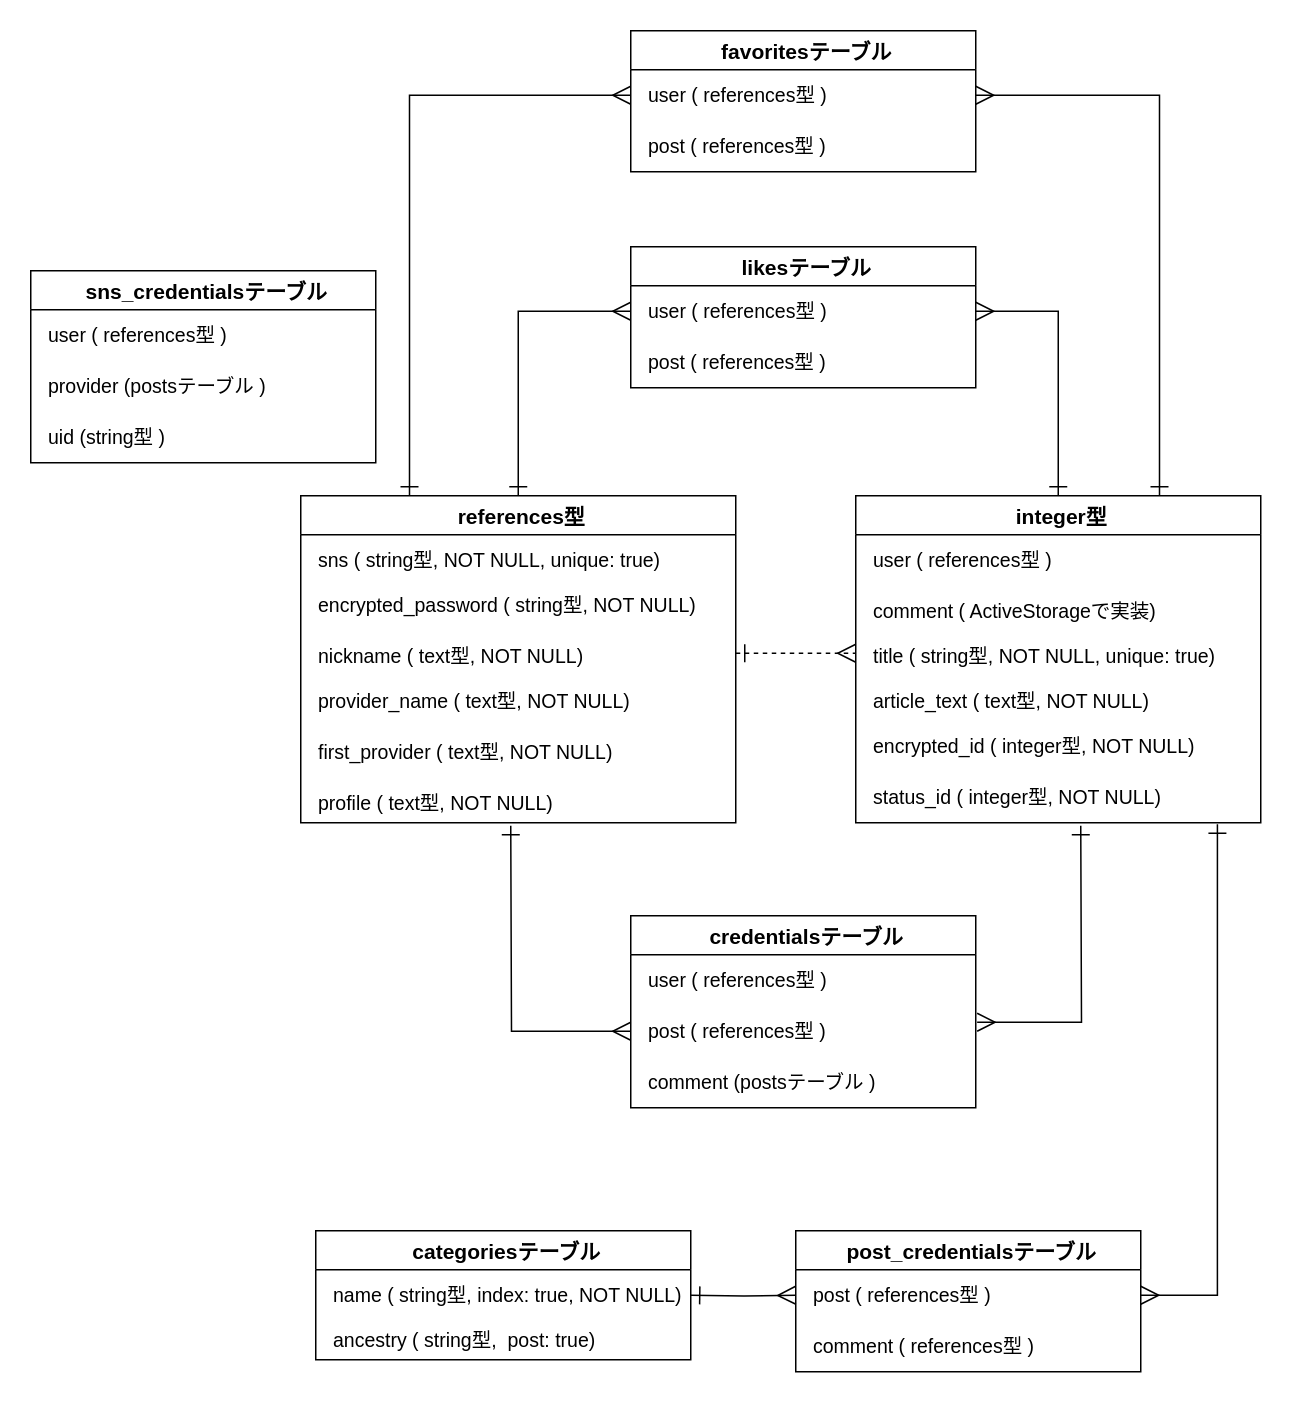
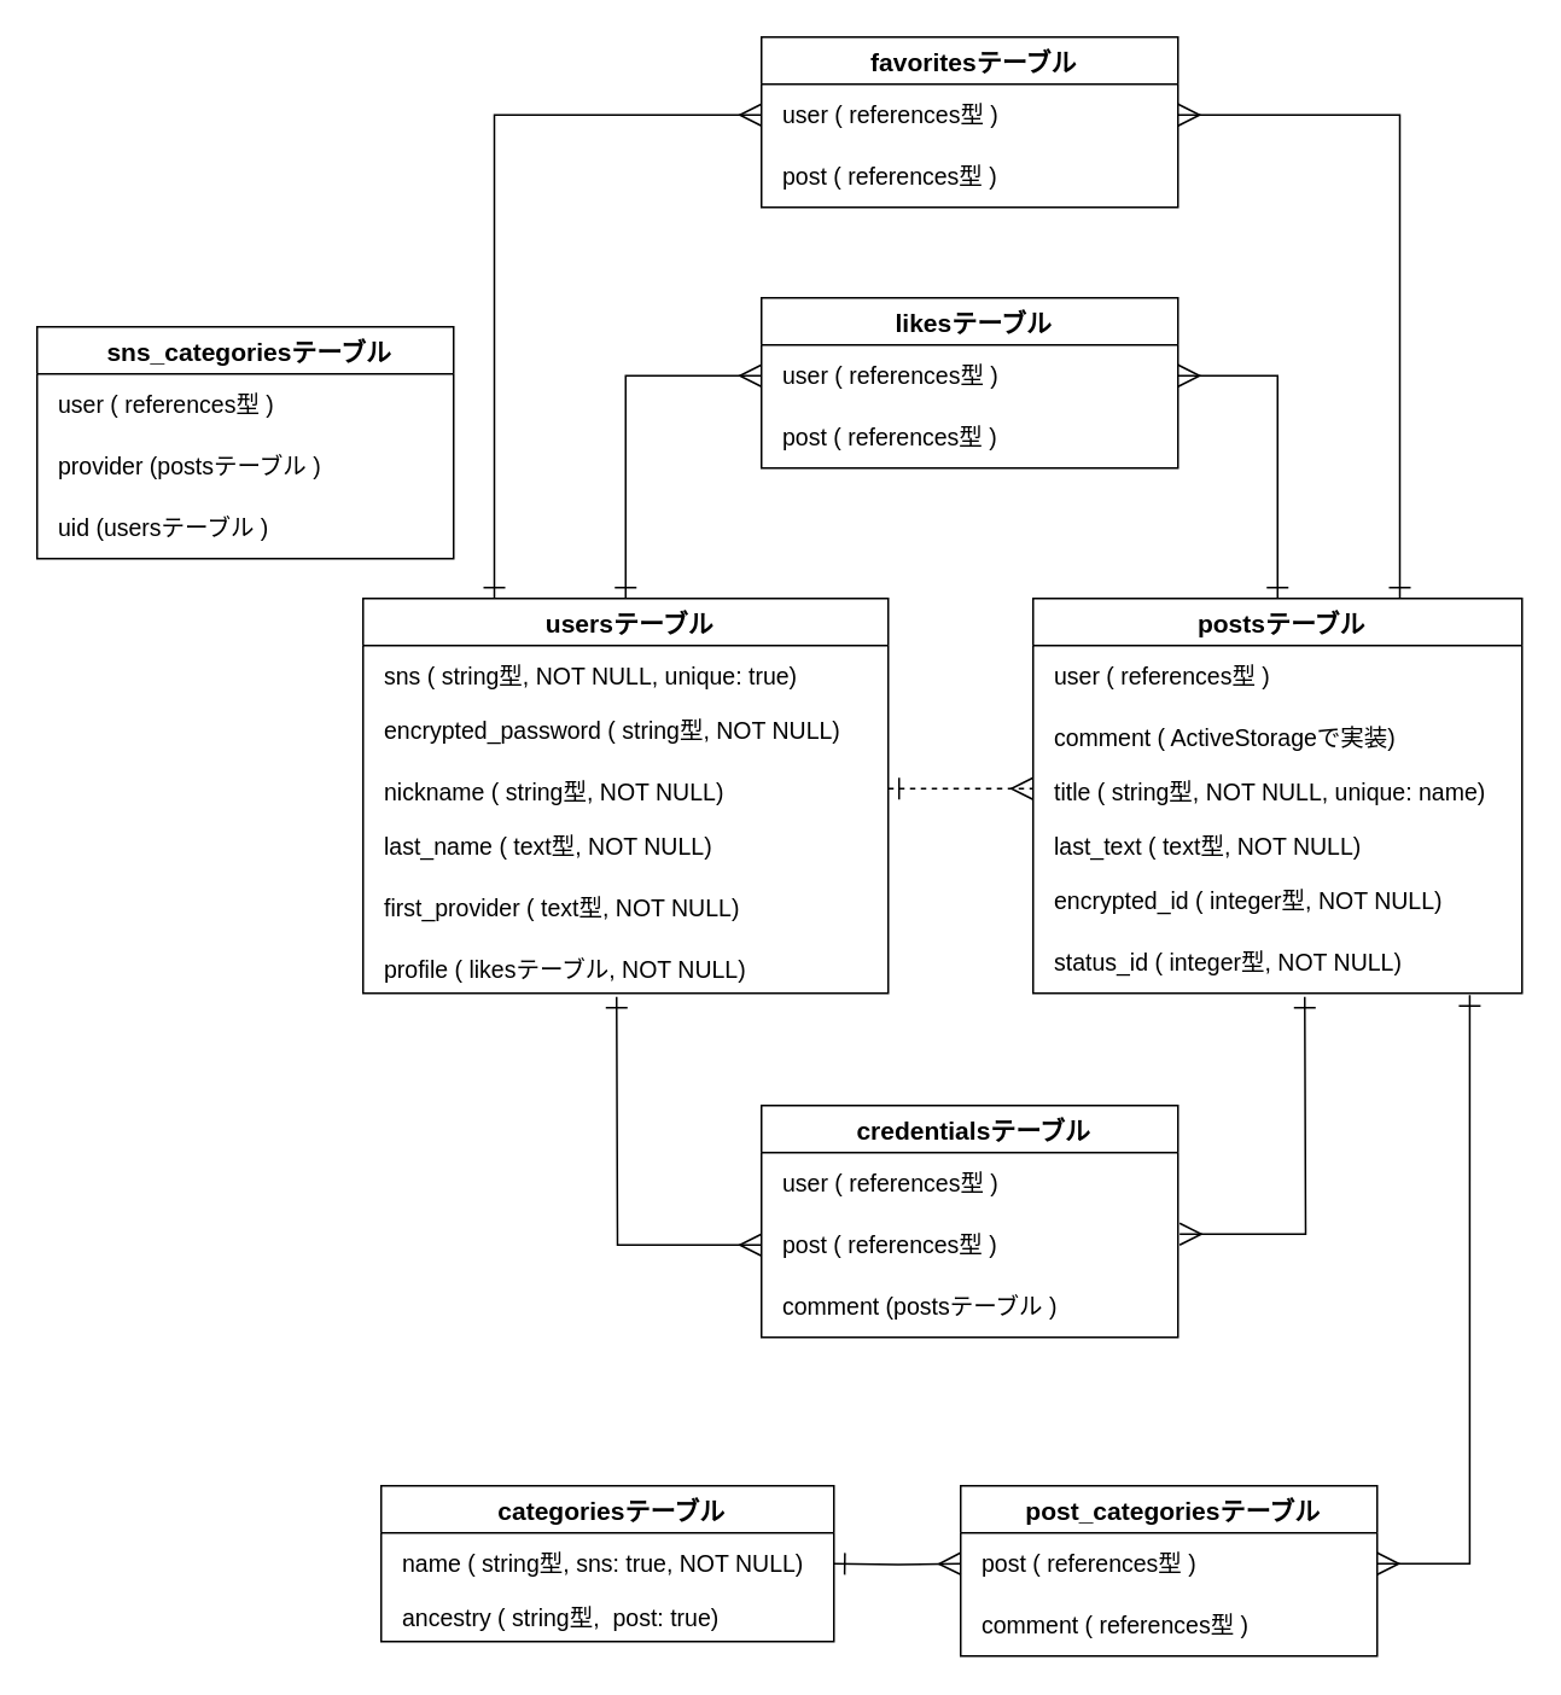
  <mxCell id="0" />
  <mxCell id="1" parent="0" />
  <mxCell id="2" style="edgeStyle=orthogonalEdgeStyle;rounded=0;orthogonalLoop=1;jettySize=auto;html=1;exitX=0.5;exitY=0;exitDx=0;exitDy=0;endSize=10;startSize=10;endArrow=ERmany;endFill=0;startArrow=ERone;startFill=0;" parent="1" source="4" target="29" edge="1"><mxGeometry relative="1" as="geometry" /></mxCell>
  <mxCell id="3" style="edgeStyle=orthogonalEdgeStyle;rounded=0;orthogonalLoop=1;jettySize=auto;html=1;exitX=0.25;exitY=0;exitDx=0;exitDy=0;entryX=0;entryY=0.5;entryDx=0;entryDy=0;startArrow=ERone;startFill=0;startSize=10;endArrow=ERmany;endFill=0;endSize=10;" parent="1" source="4" target="32" edge="1"><mxGeometry relative="1" as="geometry" /></mxCell>
- <mxCell id="4" value="references型" style="swimlane;fontStyle=1;childLayout=stackLayout;horizontal=1;startSize=26;horizontalStack=0;resizeParent=1;resizeParentMax=0;resizeLast=0;collapsible=1;marginBottom=0;align=center;fontSize=14;spacing=15;spacingTop=0;spacingBottom=0;spacingRight=2;spacingLeft=7;" parent="1" vertex="1"><mxGeometry x="200" y="330" width="290" height="218" as="geometry" /></mxCell>
+ <mxCell id="4" value="usersテーブル" style="swimlane;fontStyle=1;childLayout=stackLayout;horizontal=1;startSize=26;horizontalStack=0;resizeParent=1;resizeParentMax=0;resizeLast=0;collapsible=1;marginBottom=0;align=center;fontSize=14;spacing=15;spacingTop=0;spacingBottom=0;spacingRight=2;spacingLeft=7;" parent="1" vertex="1"><mxGeometry x="200" y="330" width="290" height="218" as="geometry" /></mxCell>
  <mxCell id="5" value="sns ( string型, NOT NULL, unique: true)" style="text;strokeColor=none;fillColor=none;spacingLeft=7;spacingRight=2;overflow=hidden;rotatable=0;points=[[0,0.5],[1,0.5]];portConstraint=eastwest;fontSize=13;spacing=5;" parent="4" vertex="1"><mxGeometry y="26" width="290" height="30" as="geometry" /></mxCell>
  <mxCell id="6" value="encrypted_password ( string型, NOT NULL)" style="text;strokeColor=none;fillColor=none;spacingLeft=7;spacingRight=2;overflow=hidden;rotatable=0;points=[[0,0.5],[1,0.5]];portConstraint=eastwest;fontSize=13;spacing=5;" parent="4" vertex="1"><mxGeometry y="56" width="290" height="34" as="geometry" /></mxCell>
- <mxCell id="7" value="nickname ( text型, NOT NULL)" style="text;strokeColor=none;fillColor=none;spacingLeft=7;spacingRight=2;overflow=hidden;rotatable=0;points=[[0,0.5],[1,0.5]];portConstraint=eastwest;fontSize=13;spacing=5;" parent="4" vertex="1"><mxGeometry y="90" width="290" height="30" as="geometry" /></mxCell>
- <mxCell id="8" value="provider_name ( text型, NOT NULL)" style="text;strokeColor=none;fillColor=none;spacingLeft=7;spacingRight=2;overflow=hidden;rotatable=0;points=[[0,0.5],[1,0.5]];portConstraint=eastwest;fontSize=13;spacing=5;" parent="4" vertex="1"><mxGeometry y="120" width="290" height="34" as="geometry" /></mxCell>
+ <mxCell id="7" value="nickname ( string型, NOT NULL)" style="text;strokeColor=none;fillColor=none;spacingLeft=7;spacingRight=2;overflow=hidden;rotatable=0;points=[[0,0.5],[1,0.5]];portConstraint=eastwest;fontSize=13;spacing=5;" parent="4" vertex="1"><mxGeometry y="90" width="290" height="30" as="geometry" /></mxCell>
+ <mxCell id="8" value="last_name ( text型, NOT NULL)" style="text;strokeColor=none;fillColor=none;spacingLeft=7;spacingRight=2;overflow=hidden;rotatable=0;points=[[0,0.5],[1,0.5]];portConstraint=eastwest;fontSize=13;spacing=5;" parent="4" vertex="1"><mxGeometry y="120" width="290" height="34" as="geometry" /></mxCell>
  <mxCell id="9" value="first_provider ( text型, NOT NULL)" style="text;strokeColor=none;fillColor=none;spacingLeft=7;spacingRight=2;overflow=hidden;rotatable=0;points=[[0,0.5],[1,0.5]];portConstraint=eastwest;fontSize=13;spacing=5;" parent="4" vertex="1"><mxGeometry y="154" width="290" height="34" as="geometry" /></mxCell>
- <mxCell id="10" value="profile ( text型, NOT NULL)" style="text;strokeColor=none;fillColor=none;spacingLeft=7;spacingRight=2;overflow=hidden;rotatable=0;points=[[0,0.5],[1,0.5]];portConstraint=eastwest;fontSize=13;spacing=5;" parent="4" vertex="1"><mxGeometry y="188" width="290" height="30" as="geometry" /></mxCell>
- <mxCell id="11" value="sns_credentialsテーブル" style="swimlane;fontStyle=1;childLayout=stackLayout;horizontal=1;startSize=26;horizontalStack=0;resizeParent=1;resizeParentMax=0;resizeLast=0;collapsible=1;marginBottom=0;align=center;fontSize=14;spacing=15;spacingTop=0;spacingBottom=0;spacingRight=2;spacingLeft=7;" parent="1" vertex="1"><mxGeometry x="20" y="180" width="230" height="128" as="geometry" /></mxCell>
+ <mxCell id="10" value="profile ( likesテーブル, NOT NULL)" style="text;strokeColor=none;fillColor=none;spacingLeft=7;spacingRight=2;overflow=hidden;rotatable=0;points=[[0,0.5],[1,0.5]];portConstraint=eastwest;fontSize=13;spacing=5;" parent="4" vertex="1"><mxGeometry y="188" width="290" height="30" as="geometry" /></mxCell>
+ <mxCell id="11" value="sns_categoriesテーブル" style="swimlane;fontStyle=1;childLayout=stackLayout;horizontal=1;startSize=26;horizontalStack=0;resizeParent=1;resizeParentMax=0;resizeLast=0;collapsible=1;marginBottom=0;align=center;fontSize=14;spacing=15;spacingTop=0;spacingBottom=0;spacingRight=2;spacingLeft=7;" parent="1" vertex="1"><mxGeometry x="20" y="180" width="230" height="128" as="geometry" /></mxCell>
  <mxCell id="12" value="user ( references型 )" style="text;strokeColor=none;fillColor=none;spacingLeft=7;spacingRight=2;overflow=hidden;rotatable=0;points=[[0,0.5],[1,0.5]];portConstraint=eastwest;fontSize=13;spacing=5;" parent="11" vertex="1"><mxGeometry y="26" width="230" height="34" as="geometry" /></mxCell>
  <mxCell id="13" value="provider (postsテーブル )" style="text;strokeColor=none;fillColor=none;spacingLeft=7;spacingRight=2;overflow=hidden;rotatable=0;points=[[0,0.5],[1,0.5]];portConstraint=eastwest;fontSize=13;spacing=5;" parent="11" vertex="1"><mxGeometry y="60" width="230" height="34" as="geometry" /></mxCell>
- <mxCell id="14" value="uid (string型 )" style="text;strokeColor=none;fillColor=none;spacingLeft=7;spacingRight=2;overflow=hidden;rotatable=0;points=[[0,0.5],[1,0.5]];portConstraint=eastwest;fontSize=13;spacing=5;" parent="11" vertex="1"><mxGeometry y="94" width="230" height="34" as="geometry" /></mxCell>
+ <mxCell id="14" value="uid (usersテーブル )" style="text;strokeColor=none;fillColor=none;spacingLeft=7;spacingRight=2;overflow=hidden;rotatable=0;points=[[0,0.5],[1,0.5]];portConstraint=eastwest;fontSize=13;spacing=5;" parent="11" vertex="1"><mxGeometry y="94" width="230" height="34" as="geometry" /></mxCell>
  <mxCell id="15" value="credentialsテーブル" style="swimlane;fontStyle=1;childLayout=stackLayout;horizontal=1;startSize=26;horizontalStack=0;resizeParent=1;resizeParentMax=0;resizeLast=0;collapsible=1;marginBottom=0;align=center;fontSize=14;spacing=15;spacingTop=0;spacingBottom=0;spacingRight=2;spacingLeft=7;" parent="1" vertex="1"><mxGeometry x="420" y="610" width="230" height="128" as="geometry" /></mxCell>
  <mxCell id="16" value="user ( references型 )" style="text;strokeColor=none;fillColor=none;spacingLeft=7;spacingRight=2;overflow=hidden;rotatable=0;points=[[0,0.5],[1,0.5]];portConstraint=eastwest;fontSize=13;spacing=5;" parent="15" vertex="1"><mxGeometry y="26" width="230" height="34" as="geometry" /></mxCell>
  <mxCell id="17" value="post ( references型 )" style="text;strokeColor=none;fillColor=none;spacingLeft=7;spacingRight=2;overflow=hidden;rotatable=0;points=[[0,0.5],[1,0.5]];portConstraint=eastwest;fontSize=13;spacing=5;" parent="15" vertex="1"><mxGeometry y="60" width="230" height="34" as="geometry" /></mxCell>
  <mxCell id="18" value="comment (postsテーブル )" style="text;strokeColor=none;fillColor=none;spacingLeft=7;spacingRight=2;overflow=hidden;rotatable=0;points=[[0,0.5],[1,0.5]];portConstraint=eastwest;fontSize=13;spacing=5;" parent="15" vertex="1"><mxGeometry y="94" width="230" height="34" as="geometry" /></mxCell>
  <mxCell id="19" style="edgeStyle=orthogonalEdgeStyle;rounded=0;orthogonalLoop=1;jettySize=auto;html=1;exitX=0.5;exitY=0;exitDx=0;exitDy=0;entryX=1;entryY=0.5;entryDx=0;entryDy=0;startArrow=ERone;startFill=0;startSize=10;endArrow=ERmany;endFill=0;endSize=10;" parent="1" source="21" target="29" edge="1"><mxGeometry relative="1" as="geometry" /></mxCell>
  <mxCell id="20" style="edgeStyle=orthogonalEdgeStyle;rounded=0;orthogonalLoop=1;jettySize=auto;html=1;exitX=0.75;exitY=0;exitDx=0;exitDy=0;entryX=1;entryY=0.5;entryDx=0;entryDy=0;startArrow=ERone;startFill=0;startSize=10;endArrow=ERmany;endFill=0;endSize=10;" parent="1" source="21" target="32" edge="1"><mxGeometry relative="1" as="geometry" /></mxCell>
- <mxCell id="21" value="integer型" style="swimlane;fontStyle=1;childLayout=stackLayout;horizontal=1;startSize=26;horizontalStack=0;resizeParent=1;resizeParentMax=0;resizeLast=0;collapsible=1;marginBottom=0;align=center;fontSize=14;spacing=15;spacingTop=0;spacingBottom=0;spacingRight=2;spacingLeft=7;" parent="1" vertex="1"><mxGeometry x="570" y="330" width="270" height="218" as="geometry" /></mxCell>
+ <mxCell id="21" value="postsテーブル" style="swimlane;fontStyle=1;childLayout=stackLayout;horizontal=1;startSize=26;horizontalStack=0;resizeParent=1;resizeParentMax=0;resizeLast=0;collapsible=1;marginBottom=0;align=center;fontSize=14;spacing=15;spacingTop=0;spacingBottom=0;spacingRight=2;spacingLeft=7;" parent="1" vertex="1"><mxGeometry x="570" y="330" width="270" height="218" as="geometry" /></mxCell>
  <mxCell id="22" value="user ( references型 )" style="text;strokeColor=none;fillColor=none;spacingLeft=7;spacingRight=2;overflow=hidden;rotatable=0;points=[[0,0.5],[1,0.5]];portConstraint=eastwest;fontSize=13;spacing=5;" parent="21" vertex="1"><mxGeometry y="26" width="270" height="34" as="geometry" /></mxCell>
  <mxCell id="23" value="comment ( ActiveStorageで実装)" style="text;strokeColor=none;fillColor=none;spacingLeft=7;spacingRight=2;overflow=hidden;rotatable=0;points=[[0,0.5],[1,0.5]];portConstraint=eastwest;fontSize=13;spacing=5;" parent="21" vertex="1"><mxGeometry y="60" width="270" height="30" as="geometry" /></mxCell>
- <mxCell id="24" value="title ( string型, NOT NULL, unique: true)" style="text;strokeColor=none;fillColor=none;spacingLeft=7;spacingRight=2;overflow=hidden;rotatable=0;points=[[0,0.5],[1,0.5]];portConstraint=eastwest;fontSize=13;spacing=5;" parent="21" vertex="1"><mxGeometry y="90" width="270" height="30" as="geometry" /></mxCell>
- <mxCell id="25" value="article_text ( text型, NOT NULL)" style="text;strokeColor=none;fillColor=none;spacingLeft=7;spacingRight=2;overflow=hidden;rotatable=0;points=[[0,0.5],[1,0.5]];portConstraint=eastwest;fontSize=13;spacing=5;" parent="21" vertex="1"><mxGeometry y="120" width="270" height="30" as="geometry" /></mxCell>
+ <mxCell id="24" value="title ( string型, NOT NULL, unique: name)" style="text;strokeColor=none;fillColor=none;spacingLeft=7;spacingRight=2;overflow=hidden;rotatable=0;points=[[0,0.5],[1,0.5]];portConstraint=eastwest;fontSize=13;spacing=5;" parent="21" vertex="1"><mxGeometry y="90" width="270" height="30" as="geometry" /></mxCell>
+ <mxCell id="25" value="last_text ( text型, NOT NULL)" style="text;strokeColor=none;fillColor=none;spacingLeft=7;spacingRight=2;overflow=hidden;rotatable=0;points=[[0,0.5],[1,0.5]];portConstraint=eastwest;fontSize=13;spacing=5;" parent="21" vertex="1"><mxGeometry y="120" width="270" height="30" as="geometry" /></mxCell>
  <mxCell id="26" value="encrypted_id ( integer型, NOT NULL)" style="text;strokeColor=none;fillColor=none;spacingLeft=7;spacingRight=2;overflow=hidden;rotatable=0;points=[[0,0.5],[1,0.5]];portConstraint=eastwest;fontSize=13;spacing=5;" parent="21" vertex="1"><mxGeometry y="150" width="270" height="34" as="geometry" /></mxCell>
  <mxCell id="27" value="status_id ( integer型, NOT NULL)" style="text;strokeColor=none;fillColor=none;spacingLeft=7;spacingRight=2;overflow=hidden;rotatable=0;points=[[0,0.5],[1,0.5]];portConstraint=eastwest;fontSize=13;spacing=5;" parent="21" vertex="1"><mxGeometry y="184" width="270" height="34" as="geometry" /></mxCell>
  <mxCell id="28" value="likesテーブル" style="swimlane;fontStyle=1;childLayout=stackLayout;horizontal=1;startSize=26;horizontalStack=0;resizeParent=1;resizeParentMax=0;resizeLast=0;collapsible=1;marginBottom=0;align=center;fontSize=14;spacing=15;spacingTop=0;spacingBottom=0;spacingRight=2;spacingLeft=7;" parent="1" vertex="1"><mxGeometry x="420" y="164" width="230" height="94" as="geometry" /></mxCell>
  <mxCell id="29" value="user ( references型 )" style="text;strokeColor=none;fillColor=none;spacingLeft=7;spacingRight=2;overflow=hidden;rotatable=0;points=[[0,0.5],[1,0.5]];portConstraint=eastwest;fontSize=13;spacing=5;" parent="28" vertex="1"><mxGeometry y="26" width="230" height="34" as="geometry" /></mxCell>
  <mxCell id="30" value="post ( references型 )" style="text;strokeColor=none;fillColor=none;spacingLeft=7;spacingRight=2;overflow=hidden;rotatable=0;points=[[0,0.5],[1,0.5]];portConstraint=eastwest;fontSize=13;spacing=5;" parent="28" vertex="1"><mxGeometry y="60" width="230" height="34" as="geometry" /></mxCell>
  <mxCell id="31" value="favoritesテーブル" style="swimlane;fontStyle=1;childLayout=stackLayout;horizontal=1;startSize=26;horizontalStack=0;resizeParent=1;resizeParentMax=0;resizeLast=0;collapsible=1;marginBottom=0;align=center;fontSize=14;spacing=15;spacingTop=0;spacingBottom=0;spacingRight=2;spacingLeft=7;" parent="1" vertex="1"><mxGeometry x="420" y="20" width="230" height="94" as="geometry" /></mxCell>
  <mxCell id="32" value="user ( references型 )" style="text;strokeColor=none;fillColor=none;spacingLeft=7;spacingRight=2;overflow=hidden;rotatable=0;points=[[0,0.5],[1,0.5]];portConstraint=eastwest;fontSize=13;spacing=5;" parent="31" vertex="1"><mxGeometry y="26" width="230" height="34" as="geometry" /></mxCell>
  <mxCell id="33" value="post ( references型 )" style="text;strokeColor=none;fillColor=none;spacingLeft=7;spacingRight=2;overflow=hidden;rotatable=0;points=[[0,0.5],[1,0.5]];portConstraint=eastwest;fontSize=13;spacing=5;" parent="31" vertex="1"><mxGeometry y="60" width="230" height="34" as="geometry" /></mxCell>
  <mxCell id="34" style="edgeStyle=orthogonalEdgeStyle;rounded=0;orthogonalLoop=1;jettySize=auto;html=1;entryX=1.004;entryY=0.324;entryDx=0;entryDy=0;entryPerimeter=0;startArrow=ERone;startFill=0;startSize=10;endArrow=ERmany;endFill=0;endSize=10;" parent="1" target="17" edge="1"><mxGeometry relative="1" as="geometry"><mxPoint x="720" y="550" as="sourcePoint" /></mxGeometry></mxCell>
  <mxCell id="35" style="edgeStyle=orthogonalEdgeStyle;rounded=0;orthogonalLoop=1;jettySize=auto;html=1;entryX=0;entryY=0.5;entryDx=0;entryDy=0;startArrow=ERone;startFill=0;startSize=10;endArrow=ERmany;endFill=0;endSize=10;" parent="1" target="17" edge="1"><mxGeometry relative="1" as="geometry"><mxPoint x="340" y="550" as="sourcePoint" /></mxGeometry></mxCell>
  <mxCell id="36" style="edgeStyle=orthogonalEdgeStyle;rounded=0;orthogonalLoop=1;jettySize=auto;html=1;exitX=1;exitY=0.5;exitDx=0;exitDy=0;entryX=0;entryY=0.5;entryDx=0;entryDy=0;startArrow=ERone;startFill=0;startSize=10;endArrow=ERmany;endFill=0;endSize=10;dashed=1;" parent="1" source="7" target="24" edge="1"><mxGeometry relative="1" as="geometry" /></mxCell>
- <mxCell id="37" value="post_credentialsテーブル" style="swimlane;fontStyle=1;childLayout=stackLayout;horizontal=1;startSize=26;horizontalStack=0;resizeParent=1;resizeParentMax=0;resizeLast=0;collapsible=1;marginBottom=0;align=center;fontSize=14;spacing=15;spacingTop=0;spacingBottom=0;spacingRight=2;spacingLeft=7;" parent="1" vertex="1"><mxGeometry x="530" y="820" width="230" height="94" as="geometry" /></mxCell>
+ <mxCell id="37" value="post_categoriesテーブル" style="swimlane;fontStyle=1;childLayout=stackLayout;horizontal=1;startSize=26;horizontalStack=0;resizeParent=1;resizeParentMax=0;resizeLast=0;collapsible=1;marginBottom=0;align=center;fontSize=14;spacing=15;spacingTop=0;spacingBottom=0;spacingRight=2;spacingLeft=7;" parent="1" vertex="1"><mxGeometry x="530" y="820" width="230" height="94" as="geometry" /></mxCell>
  <mxCell id="38" value="post ( references型 )" style="text;strokeColor=none;fillColor=none;spacingLeft=7;spacingRight=2;overflow=hidden;rotatable=0;points=[[0,0.5],[1,0.5]];portConstraint=eastwest;fontSize=13;spacing=5;" parent="37" vertex="1"><mxGeometry y="26" width="230" height="34" as="geometry" /></mxCell>
  <mxCell id="39" value="comment ( references型 )" style="text;strokeColor=none;fillColor=none;spacingLeft=7;spacingRight=2;overflow=hidden;rotatable=0;points=[[0,0.5],[1,0.5]];portConstraint=eastwest;fontSize=13;spacing=5;" parent="37" vertex="1"><mxGeometry y="60" width="230" height="34" as="geometry" /></mxCell>
  <mxCell id="40" value="categoriesテーブル" style="swimlane;fontStyle=1;childLayout=stackLayout;horizontal=1;startSize=26;horizontalStack=0;resizeParent=1;resizeParentMax=0;resizeLast=0;collapsible=1;marginBottom=0;align=center;fontSize=14;spacing=15;spacingTop=0;spacingBottom=0;spacingRight=2;spacingLeft=7;" parent="1" vertex="1"><mxGeometry x="210" y="820" width="250" height="86" as="geometry" /></mxCell>
- <mxCell id="41" value="name ( string型, index: true, NOT NULL)" style="text;strokeColor=none;fillColor=none;spacingLeft=7;spacingRight=2;overflow=hidden;rotatable=0;points=[[0,0.5],[1,0.5]];portConstraint=eastwest;fontSize=13;spacing=5;" parent="40" vertex="1"><mxGeometry y="26" width="250" height="30" as="geometry" /></mxCell>
+ <mxCell id="41" value="name ( string型, sns: true, NOT NULL)" style="text;strokeColor=none;fillColor=none;spacingLeft=7;spacingRight=2;overflow=hidden;rotatable=0;points=[[0,0.5],[1,0.5]];portConstraint=eastwest;fontSize=13;spacing=5;" parent="40" vertex="1"><mxGeometry y="26" width="250" height="30" as="geometry" /></mxCell>
  <mxCell id="42" value="ancestry ( string型,  post: true)" style="text;strokeColor=none;fillColor=none;spacingLeft=7;spacingRight=2;overflow=hidden;rotatable=0;points=[[0,0.5],[1,0.5]];portConstraint=eastwest;fontSize=13;spacing=5;" parent="40" vertex="1"><mxGeometry y="56" width="250" height="30" as="geometry" /></mxCell>
  <mxCell id="43" style="edgeStyle=orthogonalEdgeStyle;rounded=0;orthogonalLoop=1;jettySize=auto;html=1;exitX=1;exitY=0.5;exitDx=0;exitDy=0;entryX=0.893;entryY=1.029;entryDx=0;entryDy=0;entryPerimeter=0;endArrow=ERone;endFill=0;endSize=10;startSize=10;startArrow=ERmany;startFill=0;" parent="1" source="38" target="27" edge="1"><mxGeometry relative="1" as="geometry" /></mxCell>
  <mxCell id="44" style="edgeStyle=orthogonalEdgeStyle;rounded=0;orthogonalLoop=1;jettySize=auto;html=1;entryX=0;entryY=0.5;entryDx=0;entryDy=0;startArrow=ERone;startFill=0;startSize=10;endArrow=ERmany;endFill=0;endSize=10;" parent="1" target="38" edge="1"><mxGeometry relative="1" as="geometry"><mxPoint x="460" y="863" as="sourcePoint" /></mxGeometry></mxCell>
